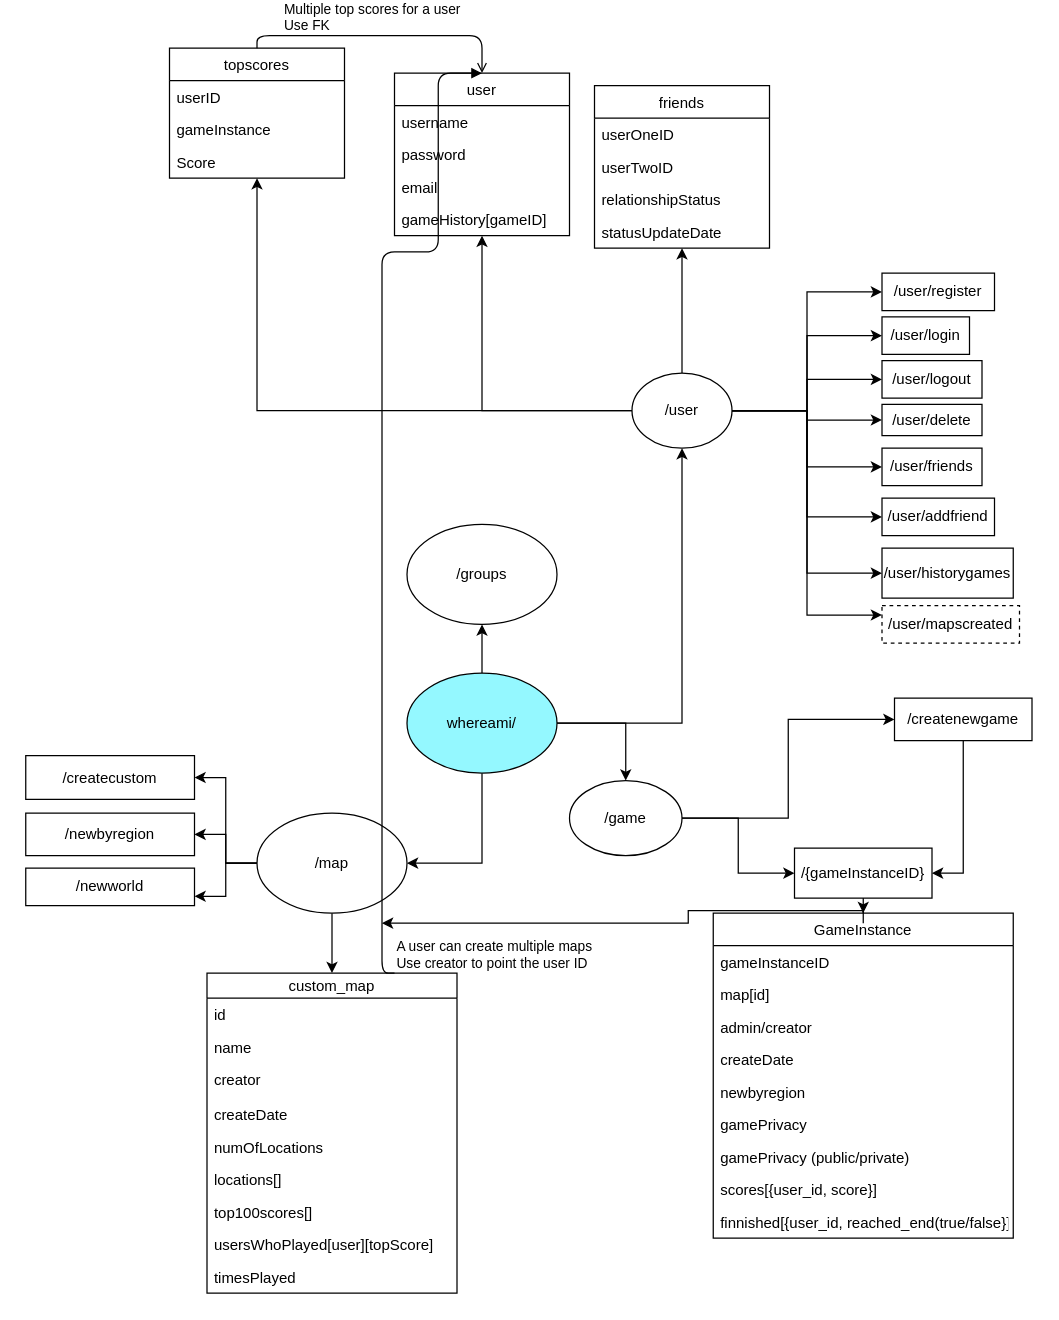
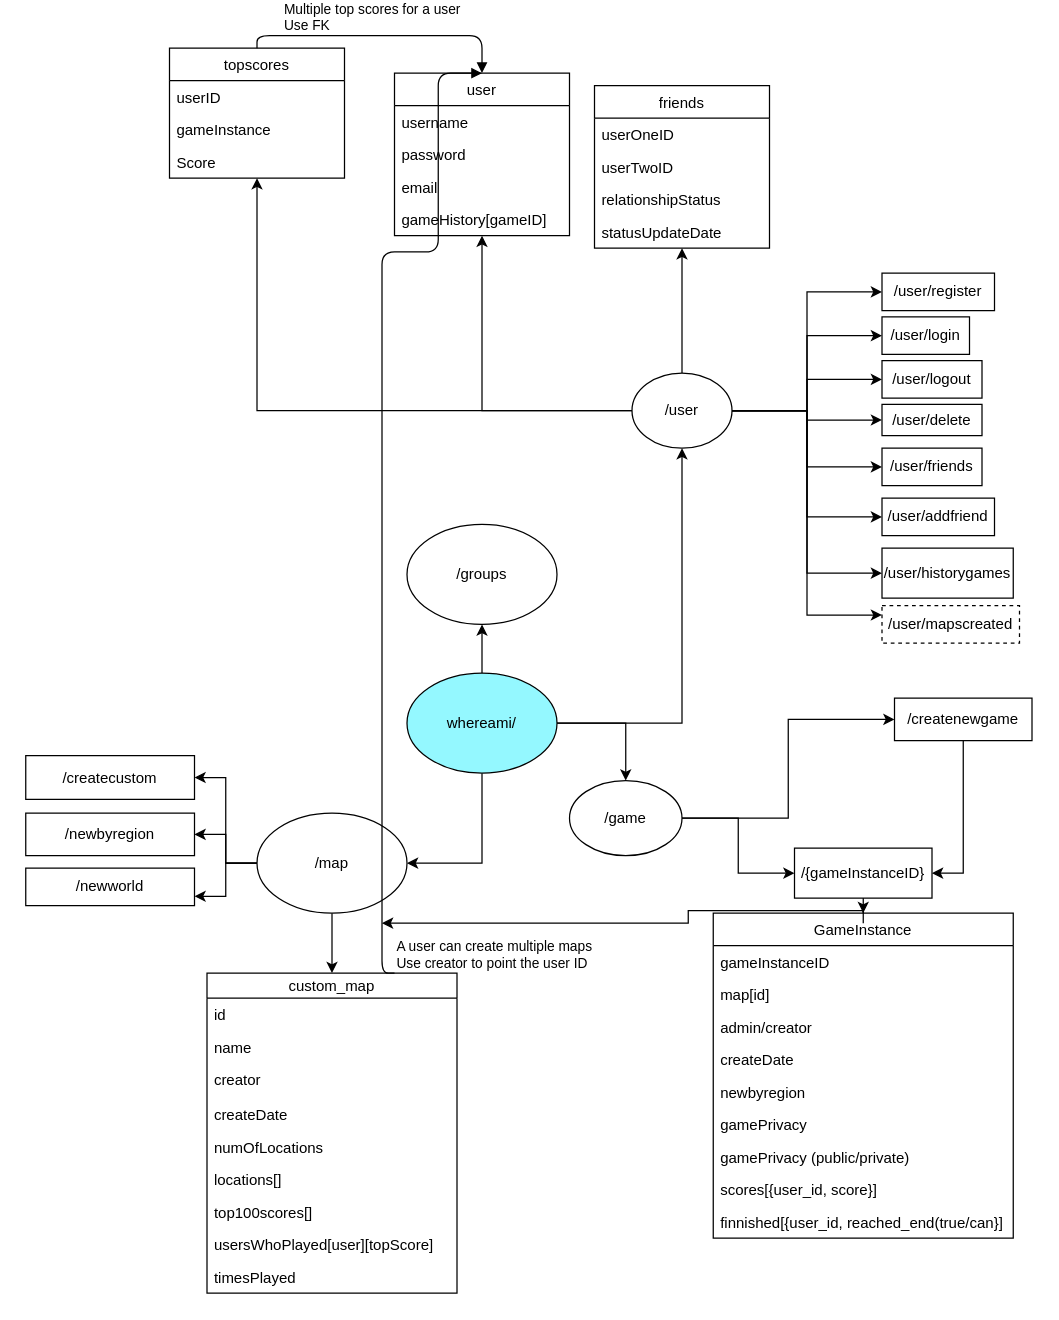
  <mxCell id="0" />
  <mxCell id="1" parent="0" />
  <mxCell id="2" style="edgeStyle=orthogonalEdgeStyle;rounded=0;orthogonalLoop=1;jettySize=auto;html=1;exitX=1;exitY=0.5;exitDx=0;exitDy=0;" parent="1" source="6" target="18" edge="1"><mxGeometry relative="1" as="geometry"><mxPoint x="565" y="486" as="targetPoint" /></mxGeometry></mxCell>
  <mxCell id="3" style="edgeStyle=orthogonalEdgeStyle;rounded=0;orthogonalLoop=1;jettySize=auto;html=1;" parent="1" source="6" target="27" edge="1"><mxGeometry relative="1" as="geometry"><mxPoint x="425" y="516" as="targetPoint" /></mxGeometry></mxCell>
  <mxCell id="4" style="edgeStyle=orthogonalEdgeStyle;rounded=0;orthogonalLoop=1;jettySize=auto;html=1;entryX=1;entryY=0.5;entryDx=0;entryDy=0;" parent="1" source="6" target="45" edge="1"><mxGeometry relative="1" as="geometry" /></mxCell>
  <mxCell id="5" style="edgeStyle=orthogonalEdgeStyle;rounded=0;orthogonalLoop=1;jettySize=auto;html=1;entryX=0.5;entryY=1;entryDx=0;entryDy=0;" parent="1" source="6" target="62" edge="1"><mxGeometry relative="1" as="geometry" /></mxCell>
  <mxCell id="6" value="whereami/" style="ellipse;whiteSpace=wrap;html=1;fillColor=#94F8FF;" parent="1" vertex="1"><mxGeometry x="325" y="520" width="120" height="80" as="geometry" /></mxCell>
  <mxCell id="7" value="" style="edgeStyle=orthogonalEdgeStyle;rounded=0;orthogonalLoop=1;jettySize=auto;html=1;" parent="1" source="18" target="22" edge="1"><mxGeometry relative="1" as="geometry" /></mxCell>
  <mxCell id="8" style="edgeStyle=orthogonalEdgeStyle;rounded=0;orthogonalLoop=1;jettySize=auto;html=1;entryX=0;entryY=0.5;entryDx=0;entryDy=0;" parent="1" source="18" target="20" edge="1"><mxGeometry relative="1" as="geometry" /></mxCell>
  <mxCell id="9" style="edgeStyle=orthogonalEdgeStyle;rounded=0;orthogonalLoop=1;jettySize=auto;html=1;entryX=0;entryY=0.5;entryDx=0;entryDy=0;" parent="1" source="18" target="21" edge="1"><mxGeometry relative="1" as="geometry" /></mxCell>
  <mxCell id="10" style="edgeStyle=orthogonalEdgeStyle;rounded=0;orthogonalLoop=1;jettySize=auto;html=1;entryX=0;entryY=0.5;entryDx=0;entryDy=0;" parent="1" source="18" target="19" edge="1"><mxGeometry relative="1" as="geometry" /></mxCell>
  <mxCell id="11" style="edgeStyle=orthogonalEdgeStyle;rounded=0;orthogonalLoop=1;jettySize=auto;html=1;entryX=0;entryY=0.5;entryDx=0;entryDy=0;" parent="1" source="18" target="23" edge="1"><mxGeometry relative="1" as="geometry" /></mxCell>
  <mxCell id="12" style="edgeStyle=orthogonalEdgeStyle;rounded=0;orthogonalLoop=1;jettySize=auto;html=1;entryX=0;entryY=0.5;entryDx=0;entryDy=0;" parent="1" source="18" target="24" edge="1"><mxGeometry relative="1" as="geometry" /></mxCell>
  <mxCell id="13" style="edgeStyle=orthogonalEdgeStyle;rounded=0;orthogonalLoop=1;jettySize=auto;html=1;entryX=0;entryY=0.5;entryDx=0;entryDy=0;" parent="1" source="18" target="38" edge="1"><mxGeometry relative="1" as="geometry" /></mxCell>
  <mxCell id="14" style="edgeStyle=orthogonalEdgeStyle;rounded=0;orthogonalLoop=1;jettySize=auto;html=1;entryX=0;entryY=0.25;entryDx=0;entryDy=0;" parent="1" source="18" target="63" edge="1"><mxGeometry relative="1" as="geometry" /></mxCell>
  <mxCell id="15" style="edgeStyle=orthogonalEdgeStyle;rounded=0;orthogonalLoop=1;jettySize=auto;html=1;entryX=0.5;entryY=1;entryDx=0;entryDy=0;" edge="1" parent="1" source="18" target="64"><mxGeometry relative="1" as="geometry" /></mxCell>
  <mxCell id="16" style="edgeStyle=orthogonalEdgeStyle;rounded=0;orthogonalLoop=1;jettySize=auto;html=1;entryX=0.5;entryY=1;entryDx=0;entryDy=0;" edge="1" parent="1" source="18" target="69"><mxGeometry relative="1" as="geometry" /></mxCell>
  <mxCell id="17" style="edgeStyle=orthogonalEdgeStyle;rounded=0;orthogonalLoop=1;jettySize=auto;html=1;" edge="1" parent="1" source="18" target="74"><mxGeometry relative="1" as="geometry" /></mxCell>
  <mxCell id="18" value="/user" style="ellipse;whiteSpace=wrap;html=1;" parent="1" vertex="1"><mxGeometry x="505" y="280" width="80" height="60" as="geometry" /></mxCell>
  <mxCell id="19" value="/user/register" style="rounded=0;whiteSpace=wrap;html=1;" parent="1" vertex="1"><mxGeometry x="705" y="200" width="90" height="30" as="geometry" /></mxCell>
  <mxCell id="20" value="/user/login&lt;br&gt;" style="rounded=0;whiteSpace=wrap;html=1;" parent="1" vertex="1"><mxGeometry x="705" y="235" width="70" height="30" as="geometry" /></mxCell>
  <mxCell id="21" value="/user/logout" style="rounded=0;whiteSpace=wrap;html=1;" parent="1" vertex="1"><mxGeometry x="705" y="270" width="80" height="30" as="geometry" /></mxCell>
  <mxCell id="22" value="/user/delete" style="rounded=0;whiteSpace=wrap;html=1;" parent="1" vertex="1"><mxGeometry x="705" y="305" width="80" height="25" as="geometry" /></mxCell>
  <mxCell id="23" value="/user/friends" style="rounded=0;whiteSpace=wrap;html=1;" parent="1" vertex="1"><mxGeometry x="705" y="340" width="80" height="30" as="geometry" /></mxCell>
  <mxCell id="24" value="/user/addfriend" style="rounded=0;whiteSpace=wrap;html=1;" parent="1" vertex="1"><mxGeometry x="705" y="380" width="90" height="30" as="geometry" /></mxCell>
  <mxCell id="25" style="edgeStyle=orthogonalEdgeStyle;rounded=0;orthogonalLoop=1;jettySize=auto;html=1;" parent="1" source="27" target="40" edge="1"><mxGeometry relative="1" as="geometry" /></mxCell>
  <mxCell id="26" style="edgeStyle=orthogonalEdgeStyle;rounded=0;orthogonalLoop=1;jettySize=auto;html=1;entryX=0;entryY=0.5;entryDx=0;entryDy=0;" parent="1" source="27" target="47" edge="1"><mxGeometry relative="1" as="geometry" /></mxCell>
  <mxCell id="27" value="/game" style="ellipse;whiteSpace=wrap;html=1;" parent="1" vertex="1"><mxGeometry x="455" y="606" width="90" height="60" as="geometry" /></mxCell>
  <mxCell id="28" value="custom_map" style="swimlane;fontStyle=0;childLayout=stackLayout;horizontal=1;startSize=20;fillColor=none;horizontalStack=0;resizeParent=1;resizeParentMax=0;resizeLast=0;collapsible=1;marginBottom=0;" parent="1" vertex="1"><mxGeometry x="165" y="760" width="200" height="256" as="geometry"><mxRectangle x="570" y="270" width="90" height="20" as="alternateBounds" /></mxGeometry></mxCell>
  <mxCell id="29" value="id" style="text;strokeColor=none;fillColor=none;align=left;verticalAlign=top;spacingLeft=4;spacingRight=4;overflow=hidden;rotatable=0;points=[[0,0.5],[1,0.5]];portConstraint=eastwest;" parent="28" vertex="1"><mxGeometry y="20" width="200" height="26" as="geometry" /></mxCell>
  <mxCell id="30" value="name" style="text;strokeColor=none;fillColor=none;align=left;verticalAlign=top;spacingLeft=4;spacingRight=4;overflow=hidden;rotatable=0;points=[[0,0.5],[1,0.5]];portConstraint=eastwest;" parent="28" vertex="1"><mxGeometry y="46" width="200" height="26" as="geometry" /></mxCell>
  <mxCell id="31" value="creator" style="text;strokeColor=none;fillColor=none;align=left;verticalAlign=top;spacingLeft=4;spacingRight=4;overflow=hidden;rotatable=0;points=[[0,0.5],[1,0.5]];portConstraint=eastwest;" parent="28" vertex="1"><mxGeometry y="72" width="200" height="28" as="geometry" /></mxCell>
  <mxCell id="32" value="createDate" style="text;strokeColor=none;fillColor=none;align=left;verticalAlign=top;spacingLeft=4;spacingRight=4;overflow=hidden;rotatable=0;points=[[0,0.5],[1,0.5]];portConstraint=eastwest;" parent="28" vertex="1"><mxGeometry y="100" width="200" height="26" as="geometry" /></mxCell>
  <mxCell id="33" value="numOfLocations&#10;" style="text;strokeColor=none;fillColor=none;align=left;verticalAlign=top;spacingLeft=4;spacingRight=4;overflow=hidden;rotatable=0;points=[[0,0.5],[1,0.5]];portConstraint=eastwest;" parent="28" vertex="1"><mxGeometry y="126" width="200" height="26" as="geometry" /></mxCell>
  <mxCell id="34" value="locations[]" style="text;strokeColor=none;fillColor=none;align=left;verticalAlign=top;spacingLeft=4;spacingRight=4;overflow=hidden;rotatable=0;points=[[0,0.5],[1,0.5]];portConstraint=eastwest;" parent="28" vertex="1"><mxGeometry y="152" width="200" height="26" as="geometry" /></mxCell>
  <mxCell id="35" value="top100scores[]&#10;" style="text;strokeColor=none;fillColor=none;align=left;verticalAlign=top;spacingLeft=4;spacingRight=4;overflow=hidden;rotatable=0;points=[[0,0.5],[1,0.5]];portConstraint=eastwest;" parent="28" vertex="1"><mxGeometry y="178" width="200" height="26" as="geometry" /></mxCell>
  <mxCell id="36" value="usersWhoPlayed[user][topScore]" style="text;strokeColor=none;fillColor=none;align=left;verticalAlign=top;spacingLeft=4;spacingRight=4;overflow=hidden;rotatable=0;points=[[0,0.5],[1,0.5]];portConstraint=eastwest;" parent="28" vertex="1"><mxGeometry y="204" width="200" height="26" as="geometry" /></mxCell>
  <mxCell id="37" value="timesPlayed" style="text;strokeColor=none;fillColor=none;align=left;verticalAlign=top;spacingLeft=4;spacingRight=4;overflow=hidden;rotatable=0;points=[[0,0.5],[1,0.5]];portConstraint=eastwest;" parent="28" vertex="1"><mxGeometry y="230" width="200" height="26" as="geometry" /></mxCell>
  <mxCell id="38" value="/user/historygames" style="rounded=0;whiteSpace=wrap;html=1;" parent="1" vertex="1"><mxGeometry x="705" y="420" width="105" height="40" as="geometry" /></mxCell>
  <mxCell id="39" style="edgeStyle=orthogonalEdgeStyle;rounded=0;orthogonalLoop=1;jettySize=auto;html=1;entryX=0.5;entryY=0;entryDx=0;entryDy=0;" parent="1" source="40" target="49" edge="1"><mxGeometry relative="1" as="geometry" /></mxCell>
  <mxCell id="40" value="/{gameInstanceID}" style="rounded=0;whiteSpace=wrap;html=1;" parent="1" vertex="1"><mxGeometry x="635" y="660" width="110" height="40" as="geometry" /></mxCell>
  <mxCell id="41" style="edgeStyle=orthogonalEdgeStyle;rounded=0;orthogonalLoop=1;jettySize=auto;html=1;" parent="1" source="45" target="28" edge="1"><mxGeometry relative="1" as="geometry" /></mxCell>
  <mxCell id="42" style="edgeStyle=orthogonalEdgeStyle;rounded=0;orthogonalLoop=1;jettySize=auto;html=1;entryX=1;entryY=0.75;entryDx=0;entryDy=0;" parent="1" source="45" target="61" edge="1"><mxGeometry relative="1" as="geometry" /></mxCell>
  <mxCell id="43" style="edgeStyle=orthogonalEdgeStyle;rounded=0;orthogonalLoop=1;jettySize=auto;html=1;entryX=1;entryY=0.5;entryDx=0;entryDy=0;" parent="1" source="45" target="60" edge="1"><mxGeometry relative="1" as="geometry" /></mxCell>
  <mxCell id="44" style="edgeStyle=orthogonalEdgeStyle;rounded=0;orthogonalLoop=1;jettySize=auto;html=1;entryX=1;entryY=0.5;entryDx=0;entryDy=0;" parent="1" source="45" target="59" edge="1"><mxGeometry relative="1" as="geometry" /></mxCell>
  <mxCell id="45" value="/map" style="ellipse;whiteSpace=wrap;html=1;" parent="1" vertex="1"><mxGeometry x="205" y="632" width="120" height="80" as="geometry" /></mxCell>
  <mxCell id="46" style="edgeStyle=orthogonalEdgeStyle;rounded=0;orthogonalLoop=1;jettySize=auto;html=1;entryX=1;entryY=0.5;entryDx=0;entryDy=0;" parent="1" source="47" target="40" edge="1"><mxGeometry relative="1" as="geometry" /></mxCell>
  <mxCell id="47" value="/createnewgame" style="rounded=0;whiteSpace=wrap;html=1;" parent="1" vertex="1"><mxGeometry x="715" y="540" width="110" height="34" as="geometry" /></mxCell>
  <mxCell id="48" style="edgeStyle=orthogonalEdgeStyle;rounded=0;orthogonalLoop=1;jettySize=auto;html=1;" edge="1" parent="1" source="49"><mxGeometry relative="1" as="geometry"><mxPoint x="305" y="720" as="targetPoint" /><Array as="points"><mxPoint x="690" y="710" /><mxPoint x="550" y="710" /><mxPoint x="550" y="720" /></Array></mxGeometry></mxCell>
  <mxCell id="49" value="GameInstance" style="swimlane;fontStyle=0;childLayout=stackLayout;horizontal=1;startSize=26;fillColor=none;horizontalStack=0;resizeParent=1;resizeParentMax=0;resizeLast=0;collapsible=1;marginBottom=0;" parent="1" vertex="1"><mxGeometry x="570" y="712" width="240" height="260" as="geometry" /></mxCell>
  <mxCell id="50" value="gameInstanceID" style="text;strokeColor=none;fillColor=none;align=left;verticalAlign=top;spacingLeft=4;spacingRight=4;overflow=hidden;rotatable=0;points=[[0,0.5],[1,0.5]];portConstraint=eastwest;" parent="49" vertex="1"><mxGeometry y="26" width="240" height="26" as="geometry" /></mxCell>
  <mxCell id="51" value="map[id]" style="text;strokeColor=none;fillColor=none;align=left;verticalAlign=top;spacingLeft=4;spacingRight=4;overflow=hidden;rotatable=0;points=[[0,0.5],[1,0.5]];portConstraint=eastwest;" parent="49" vertex="1"><mxGeometry y="52" width="240" height="26" as="geometry" /></mxCell>
  <mxCell id="52" value="admin/creator" style="text;strokeColor=none;fillColor=none;align=left;verticalAlign=top;spacingLeft=4;spacingRight=4;overflow=hidden;rotatable=0;points=[[0,0.5],[1,0.5]];portConstraint=eastwest;" parent="49" vertex="1"><mxGeometry y="78" width="240" height="26" as="geometry" /></mxCell>
  <mxCell id="53" value="createDate" style="text;strokeColor=none;fillColor=none;align=left;verticalAlign=top;spacingLeft=4;spacingRight=4;overflow=hidden;rotatable=0;points=[[0,0.5],[1,0.5]];portConstraint=eastwest;" parent="49" vertex="1"><mxGeometry y="104" width="240" height="26" as="geometry" /></mxCell>
  <mxCell id="54" value="newbyregion" style="text;strokeColor=none;fillColor=none;align=left;verticalAlign=top;spacingLeft=4;spacingRight=4;overflow=hidden;rotatable=0;points=[[0,0.5],[1,0.5]];portConstraint=eastwest;" parent="49" vertex="1"><mxGeometry y="130" width="240" height="26" as="geometry" /></mxCell>
  <mxCell id="55" value="gamePrivacy" style="text;strokeColor=none;fillColor=none;align=left;verticalAlign=top;spacingLeft=4;spacingRight=4;overflow=hidden;rotatable=0;points=[[0,0.5],[1,0.5]];portConstraint=eastwest;" parent="49" vertex="1"><mxGeometry y="156" width="240" height="26" as="geometry" /></mxCell>
  <mxCell id="56" value="gamePrivacy (public/private)" style="text;strokeColor=none;fillColor=none;align=left;verticalAlign=top;spacingLeft=4;spacingRight=4;overflow=hidden;rotatable=0;points=[[0,0.5],[1,0.5]];portConstraint=eastwest;" parent="49" vertex="1"><mxGeometry y="182" width="240" height="26" as="geometry" /></mxCell>
  <mxCell id="57" value="scores[{user_id, score}]" style="text;strokeColor=none;fillColor=none;align=left;verticalAlign=top;spacingLeft=4;spacingRight=4;overflow=hidden;rotatable=0;points=[[0,0.5],[1,0.5]];portConstraint=eastwest;" parent="49" vertex="1"><mxGeometry y="208" width="240" height="26" as="geometry" /></mxCell>
- <mxCell id="58" value="finnished[{user_id, reached_end(true/false}]" style="text;strokeColor=none;fillColor=none;align=left;verticalAlign=top;spacingLeft=4;spacingRight=4;overflow=hidden;rotatable=0;points=[[0,0.5],[1,0.5]];portConstraint=eastwest;" parent="49" vertex="1"><mxGeometry y="234" width="240" height="26" as="geometry" /></mxCell>
+ <mxCell id="58" value="finnished[{user_id, reached_end(true/can}]" style="text;strokeColor=none;fillColor=none;align=left;verticalAlign=top;spacingLeft=4;spacingRight=4;overflow=hidden;rotatable=0;points=[[0,0.5],[1,0.5]];portConstraint=eastwest;" parent="49" vertex="1"><mxGeometry y="234" width="240" height="26" as="geometry" /></mxCell>
  <mxCell id="59" value="/createcustom" style="rounded=0;whiteSpace=wrap;html=1;" parent="1" vertex="1"><mxGeometry x="20" y="586" width="135" height="35" as="geometry" /></mxCell>
  <mxCell id="60" value="/newbyregion" style="rounded=0;whiteSpace=wrap;html=1;" parent="1" vertex="1"><mxGeometry x="20" y="632" width="135" height="34" as="geometry" /></mxCell>
  <mxCell id="61" value="/newworld" style="rounded=0;whiteSpace=wrap;html=1;" parent="1" vertex="1"><mxGeometry x="20" y="676" width="135" height="30" as="geometry" /></mxCell>
  <mxCell id="62" value="/groups" style="ellipse;whiteSpace=wrap;html=1;" parent="1" vertex="1"><mxGeometry x="325" y="401" width="120" height="80" as="geometry" /></mxCell>
  <mxCell id="63" value="/user/mapscreated" style="rounded=0;whiteSpace=wrap;html=1;dashed=1;" parent="1" vertex="1"><mxGeometry x="705" y="466" width="110" height="30" as="geometry" /></mxCell>
  <mxCell id="64" value="user" style="swimlane;fontStyle=0;childLayout=stackLayout;horizontal=1;startSize=26;fillColor=none;horizontalStack=0;resizeParent=1;resizeParentMax=0;resizeLast=0;collapsible=1;marginBottom=0;" vertex="1" parent="1"><mxGeometry x="315" y="40" width="140" height="130" as="geometry" /></mxCell>
  <mxCell id="65" value="username" style="text;strokeColor=none;fillColor=none;align=left;verticalAlign=top;spacingLeft=4;spacingRight=4;overflow=hidden;rotatable=0;points=[[0,0.5],[1,0.5]];portConstraint=eastwest;" vertex="1" parent="64"><mxGeometry y="26" width="140" height="26" as="geometry" /></mxCell>
  <mxCell id="66" value="password" style="text;strokeColor=none;fillColor=none;align=left;verticalAlign=top;spacingLeft=4;spacingRight=4;overflow=hidden;rotatable=0;points=[[0,0.5],[1,0.5]];portConstraint=eastwest;" vertex="1" parent="64"><mxGeometry y="52" width="140" height="26" as="geometry" /></mxCell>
  <mxCell id="67" value="email" style="text;strokeColor=none;fillColor=none;align=left;verticalAlign=top;spacingLeft=4;spacingRight=4;overflow=hidden;rotatable=0;points=[[0,0.5],[1,0.5]];portConstraint=eastwest;" vertex="1" parent="64"><mxGeometry y="78" width="140" height="26" as="geometry" /></mxCell>
  <mxCell id="68" value="gameHistory[gameID]" style="text;strokeColor=none;fillColor=none;align=left;verticalAlign=top;spacingLeft=4;spacingRight=4;overflow=hidden;rotatable=0;points=[[0,0.5],[1,0.5]];portConstraint=eastwest;" vertex="1" parent="64"><mxGeometry y="104" width="140" height="26" as="geometry" /></mxCell>
  <mxCell id="69" value="friends" style="swimlane;fontStyle=0;childLayout=stackLayout;horizontal=1;startSize=26;fillColor=none;horizontalStack=0;resizeParent=1;resizeParentMax=0;resizeLast=0;collapsible=1;marginBottom=0;" vertex="1" parent="1"><mxGeometry x="475" y="50" width="140" height="130" as="geometry" /></mxCell>
  <mxCell id="70" value="userOneID" style="text;strokeColor=none;fillColor=none;align=left;verticalAlign=top;spacingLeft=4;spacingRight=4;overflow=hidden;rotatable=0;points=[[0,0.5],[1,0.5]];portConstraint=eastwest;" vertex="1" parent="69"><mxGeometry y="26" width="140" height="26" as="geometry" /></mxCell>
  <mxCell id="71" value="userTwoID" style="text;strokeColor=none;fillColor=none;align=left;verticalAlign=top;spacingLeft=4;spacingRight=4;overflow=hidden;rotatable=0;points=[[0,0.5],[1,0.5]];portConstraint=eastwest;" vertex="1" parent="69"><mxGeometry y="52" width="140" height="26" as="geometry" /></mxCell>
  <mxCell id="72" value="relationshipStatus" style="text;strokeColor=none;fillColor=none;align=left;verticalAlign=top;spacingLeft=4;spacingRight=4;overflow=hidden;rotatable=0;points=[[0,0.5],[1,0.5]];portConstraint=eastwest;" vertex="1" parent="69"><mxGeometry y="78" width="140" height="26" as="geometry" /></mxCell>
  <mxCell id="73" value="statusUpdateDate" style="text;strokeColor=none;fillColor=none;align=left;verticalAlign=top;spacingLeft=4;spacingRight=4;overflow=hidden;rotatable=0;points=[[0,0.5],[1,0.5]];portConstraint=eastwest;" vertex="1" parent="69"><mxGeometry y="104" width="140" height="26" as="geometry" /></mxCell>
  <mxCell id="74" value="topscores" style="swimlane;fontStyle=0;childLayout=stackLayout;horizontal=1;startSize=26;fillColor=none;horizontalStack=0;resizeParent=1;resizeParentMax=0;resizeLast=0;collapsible=1;marginBottom=0;" vertex="1" parent="1"><mxGeometry x="135" y="20" width="140" height="104" as="geometry" /></mxCell>
  <mxCell id="75" value="userID" style="text;strokeColor=none;fillColor=none;align=left;verticalAlign=top;spacingLeft=4;spacingRight=4;overflow=hidden;rotatable=0;points=[[0,0.5],[1,0.5]];portConstraint=eastwest;" vertex="1" parent="74"><mxGeometry y="26" width="140" height="26" as="geometry" /></mxCell>
  <mxCell id="76" value="gameInstance" style="text;strokeColor=none;fillColor=none;align=left;verticalAlign=top;spacingLeft=4;spacingRight=4;overflow=hidden;rotatable=0;points=[[0,0.5],[1,0.5]];portConstraint=eastwest;" vertex="1" parent="74"><mxGeometry y="52" width="140" height="26" as="geometry" /></mxCell>
  <mxCell id="77" value="Score" style="text;strokeColor=none;fillColor=none;align=left;verticalAlign=top;spacingLeft=4;spacingRight=4;overflow=hidden;rotatable=0;points=[[0,0.5],[1,0.5]];portConstraint=eastwest;" vertex="1" parent="74"><mxGeometry y="78" width="140" height="26" as="geometry" /></mxCell>
- <mxCell id="78" value="" style="endArrow=open;endFill=1;html=1;edgeStyle=orthogonalEdgeStyle;align=left;verticalAlign=top;entryX=0.5;entryY=0;entryDx=0;entryDy=0;exitX=0.5;exitY=0;exitDx=0;exitDy=0;" edge="1" parent="1" source="74" target="64"><mxGeometry x="-1" relative="1" as="geometry"><mxPoint x="205" y="-30" as="sourcePoint" /><mxPoint x="485" y="350" as="targetPoint" /></mxGeometry></mxCell>
+ <mxCell id="78" value="" style="endArrow=block;endFill=1;html=1;edgeStyle=orthogonalEdgeStyle;align=left;verticalAlign=top;entryX=0.5;entryY=0;entryDx=0;entryDy=0;exitX=0.5;exitY=0;exitDx=0;exitDy=0;" edge="1" parent="1" source="74" target="64"><mxGeometry x="-1" relative="1" as="geometry"><mxPoint x="205" y="-30" as="sourcePoint" /><mxPoint x="485" y="350" as="targetPoint" /></mxGeometry></mxCell>
  <mxCell id="79" value="&lt;div&gt;Multiple top scores for a user&lt;/div&gt;&lt;div&gt;Use FK&lt;/div&gt;" style="edgeLabel;resizable=0;html=1;align=left;verticalAlign=bottom;" connectable="0" vertex="1" parent="78"><mxGeometry x="-1" relative="1" as="geometry"><mxPoint x="20" y="-10" as="offset" /></mxGeometry></mxCell>
  <mxCell id="80" value="" style="endArrow=block;endFill=1;html=1;edgeStyle=orthogonalEdgeStyle;align=left;verticalAlign=top;exitX=0.75;exitY=0;exitDx=0;exitDy=0;entryX=0.5;entryY=0;entryDx=0;entryDy=0;" edge="1" parent="1" source="28" target="64"><mxGeometry x="-1" relative="1" as="geometry"><mxPoint x="325" y="530" as="sourcePoint" /><mxPoint x="315" y="183" as="targetPoint" /><Array as="points"><mxPoint x="305" y="760" /><mxPoint x="305" y="183" /><mxPoint x="350" y="183" /><mxPoint x="350" y="40" /></Array></mxGeometry></mxCell>
  <mxCell id="81" value="&lt;div&gt;A user can create multiple maps&lt;/div&gt;&lt;div&gt;Use creator to point the user ID&lt;/div&gt;" style="edgeLabel;resizable=0;html=1;align=left;verticalAlign=bottom;" connectable="0" vertex="1" parent="80"><mxGeometry x="-1" relative="1" as="geometry" /></mxCell>
